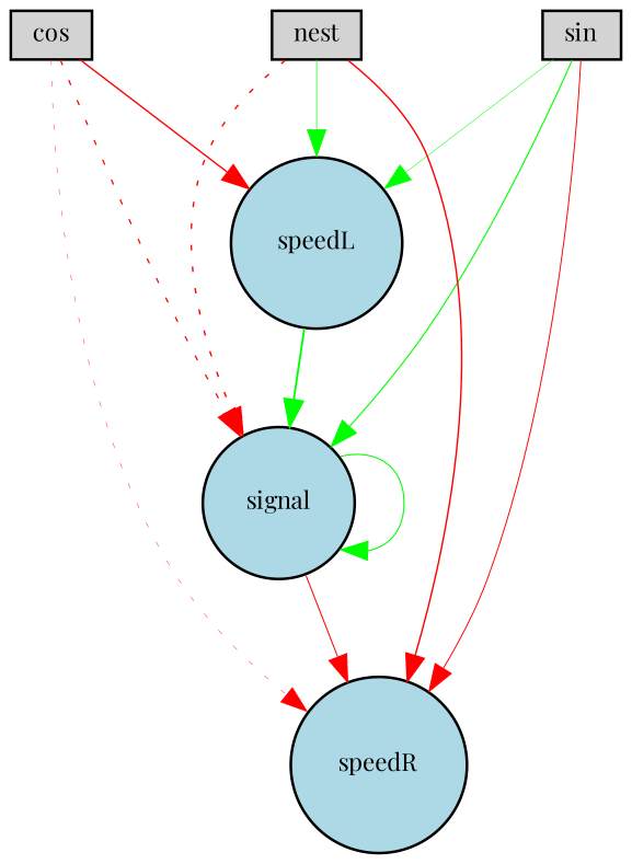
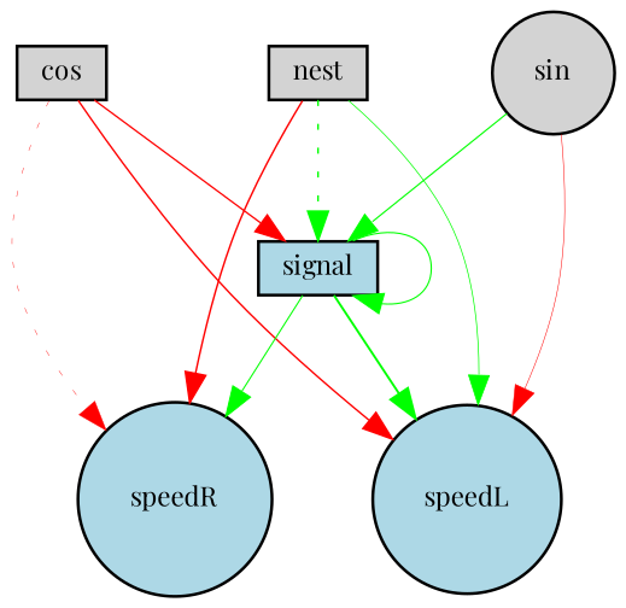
  digraph {
    fontname="Playfair Display"
    node [fillcolor=lightgray fontname="Playfair Display" fontsize=9 shape=box style=filled]
    edge [color=red fontname="Playfair Display" style=solid]
    cos [height=0.2 width=0.2]
-   signal [fillcolor=lightblue height=0.2 shape=circle width=0.2]
+   signal [fillcolor=lightblue height=0.2 width=0.2]
    speedL [fillcolor=lightblue height=0.2 shape=circle width=0.2]
    speedR [fillcolor=lightblue height=0.2 shape=circle width=0.2]
-   sin [height=0.2 width=0.2]
+   sin [height=0.2 shape=circle width=0.2]
    nest [height=0.2 width=0.2]
-   cos -> signal [penwidth=0.5058423813748119 style=dotted]
+   cos -> signal [penwidth=0.5058423813748119]
    cos -> speedL [penwidth=0.545768034422818]
    cos -> speedR [penwidth=0.15686917286527435 style=dotted]
    signal -> signal [color=green penwidth=0.42533761680756177]
-   speedL -> signal [color=green penwidth=0.7419585577380283]
-   signal -> speedR [penwidth=0.4109214687617877]
+   signal -> speedL [color=green penwidth=0.7419585577380283]
+   signal -> speedR [color=green penwidth=0.4109214687617877]
    sin -> signal [color=green penwidth=0.4425559158322794]
-   sin -> speedL [color=green penwidth=0.20011548806655]
-   sin -> speedR [penwidth=0.3847149081526986]
-   nest -> signal [penwidth=0.5579492979078156 style=dotted]
+   sin -> speedL [penwidth=0.20011548806655]
+   nest -> signal [color=green penwidth=0.5579492979078156 style=dotted]
    nest -> speedL [color=green penwidth=0.28354518490346803]
    nest -> speedR [penwidth=0.5635712859608395]
  }
